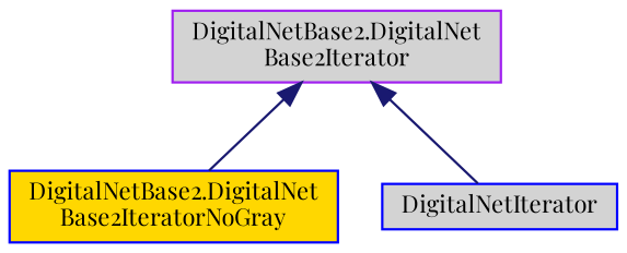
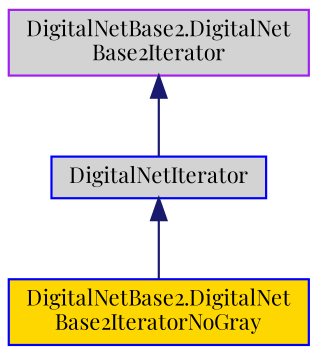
  digraph {
    fontname="Playfair Display"
    node [color=blue fillcolor=lightgrey fontname="Playfair Display" fontsize=10 shape=record style=filled]
    edge [color=midnightblue dir=back fontname="Playfair Display" fontsize=10 labelfontname=Helvetica labelfontsize=10 style=solid]
    n1 [fillcolor=gold fontcolor=black height=0.2 label="DigitalNetBase2.DigitalNet\lBase2IteratorNoGray" width=0.4]
    n2 [color=purple height=0.2 label="DigitalNetBase2.DigitalNet\lBase2Iterator" width=0.4]
    n3 [height=0.2 label=DigitalNetIterator width=0.4]
-   n2 -> n1
+   n3 -> n1
    n2 -> n3
  }
